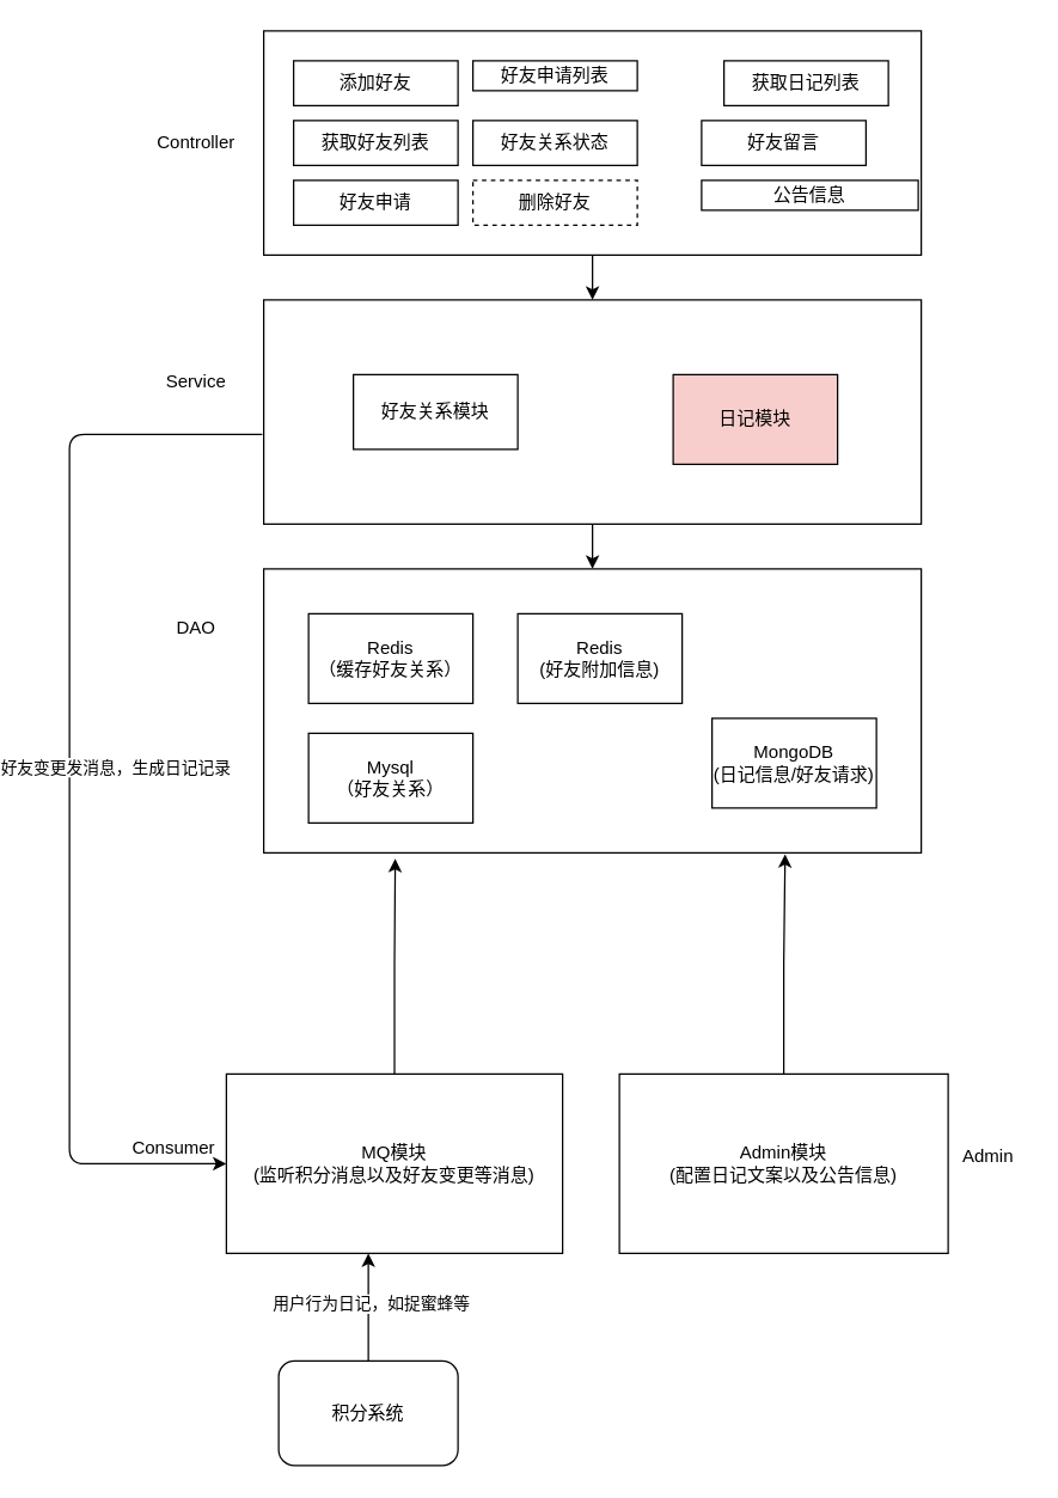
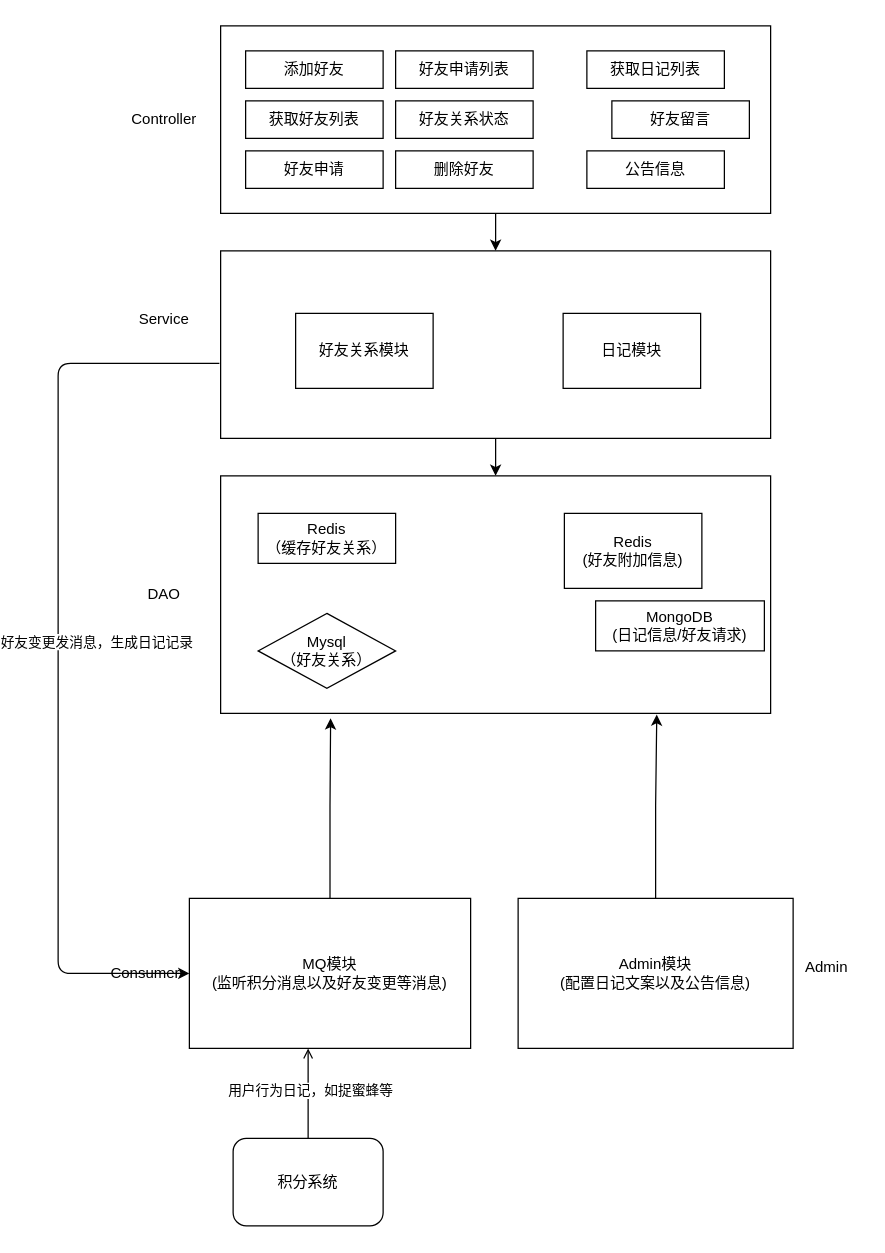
  <mxCell id="0" />
  <mxCell id="1" parent="0" />
  <mxCell id="2" value="" style="rounded=0;whiteSpace=wrap;html=1;" vertex="1" parent="1"><mxGeometry x="150" y="380" width="440" height="190" as="geometry" /></mxCell>
- <mxCell id="3" value="Mysql&lt;br&gt;（好友关系）" style="rounded=0;whiteSpace=wrap;html=1;" vertex="1" parent="1"><mxGeometry x="180" y="490" width="110" height="60" as="geometry" /></mxCell>
- <mxCell id="4" value="Redis&lt;br&gt;（缓存好友关系）" style="rounded=0;whiteSpace=wrap;html=1;" vertex="1" parent="1"><mxGeometry x="180" y="410" width="110" height="60" as="geometry" /></mxCell>
- <mxCell id="5" value="Redis&lt;br&gt;(好友附加信息)" style="rounded=0;whiteSpace=wrap;html=1;" vertex="1" parent="1"><mxGeometry x="320" y="410" width="110" height="60" as="geometry" /></mxCell>
- <mxCell id="6" value="MongoDB&lt;br&gt;(日记信息/好友请求)" style="rounded=0;whiteSpace=wrap;html=1;" vertex="1" parent="1"><mxGeometry x="450" y="480" width="110" height="60" as="geometry" /></mxCell>
+ <mxCell id="3" value="Mysql&lt;br&gt;（好友关系）" style="rhombus;whiteSpace=wrap;html=1;" vertex="1" parent="1"><mxGeometry x="180" y="490" width="110" height="60" as="geometry" /></mxCell>
+ <mxCell id="4" value="Redis&lt;br&gt;（缓存好友关系）" style="rounded=0;whiteSpace=wrap;html=1;" vertex="1" parent="1"><mxGeometry x="180" y="410" width="110" height="40" as="geometry" /></mxCell>
+ <mxCell id="5" value="Redis&lt;br&gt;(好友附加信息)" style="rounded=0;whiteSpace=wrap;html=1;" vertex="1" parent="1"><mxGeometry x="425" y="410" width="110" height="60" as="geometry" /></mxCell>
+ <mxCell id="6" value="MongoDB&lt;br&gt;(日记信息/好友请求)" style="rounded=0;whiteSpace=wrap;html=1;" vertex="1" parent="1"><mxGeometry x="450" y="480" width="135" height="40" as="geometry" /></mxCell>
  <mxCell id="7" style="edgeStyle=orthogonalEdgeStyle;rounded=0;orthogonalLoop=1;jettySize=auto;html=1;exitX=0.5;exitY=1;exitDx=0;exitDy=0;entryX=0.5;entryY=0;entryDx=0;entryDy=0;" edge="1" parent="1" source="8" target="2"><mxGeometry relative="1" as="geometry" /></mxCell>
  <mxCell id="8" value="" style="rounded=0;whiteSpace=wrap;html=1;" vertex="1" parent="1"><mxGeometry x="150" y="200" width="440" height="150" as="geometry" /></mxCell>
- <mxCell id="9" value="好友关系模块" style="rounded=0;whiteSpace=wrap;html=1;" vertex="1" parent="1"><mxGeometry x="210" y="250" width="110" height="50" as="geometry" /></mxCell>
- <mxCell id="10" value="日记模块" style="rounded=0;whiteSpace=wrap;html=1;fillColor=#f8cecc;" vertex="1" parent="1"><mxGeometry x="424" y="250" width="110" height="60" as="geometry" /></mxCell>
+ <mxCell id="9" value="好友关系模块" style="rounded=0;whiteSpace=wrap;html=1;" vertex="1" parent="1"><mxGeometry x="210" y="250" width="110" height="60" as="geometry" /></mxCell>
+ <mxCell id="10" value="日记模块" style="rounded=0;whiteSpace=wrap;html=1;" vertex="1" parent="1"><mxGeometry x="424" y="250" width="110" height="60" as="geometry" /></mxCell>
  <mxCell id="11" style="edgeStyle=orthogonalEdgeStyle;rounded=0;orthogonalLoop=1;jettySize=auto;html=1;exitX=0.5;exitY=1;exitDx=0;exitDy=0;entryX=0.5;entryY=0;entryDx=0;entryDy=0;" edge="1" parent="1" source="12" target="8"><mxGeometry relative="1" as="geometry" /></mxCell>
  <mxCell id="12" value="" style="rounded=0;whiteSpace=wrap;html=1;" vertex="1" parent="1"><mxGeometry x="150" y="20" width="440" height="150" as="geometry" /></mxCell>
  <mxCell id="13" value="获取好友列表" style="rounded=0;whiteSpace=wrap;html=1;" vertex="1" parent="1"><mxGeometry x="170" y="80" width="110" height="30" as="geometry" /></mxCell>
  <mxCell id="14" value="添加好友" style="rounded=0;whiteSpace=wrap;html=1;" vertex="1" parent="1"><mxGeometry x="170" y="40" width="110" height="30" as="geometry" /></mxCell>
  <mxCell id="15" value="好友申请" style="rounded=0;whiteSpace=wrap;html=1;" vertex="1" parent="1"><mxGeometry x="170" y="120" width="110" height="30" as="geometry" /></mxCell>
- <mxCell id="16" value="好友申请列表" style="rounded=0;whiteSpace=wrap;html=1;" vertex="1" parent="1"><mxGeometry x="290" y="40" width="110" height="20" as="geometry" /></mxCell>
+ <mxCell id="16" value="好友申请列表" style="rounded=0;whiteSpace=wrap;html=1;" vertex="1" parent="1"><mxGeometry x="290" y="40" width="110" height="30" as="geometry" /></mxCell>
  <mxCell id="17" value="好友关系状态" style="rounded=0;whiteSpace=wrap;html=1;" vertex="1" parent="1"><mxGeometry x="290" y="80" width="110" height="30" as="geometry" /></mxCell>
- <mxCell id="18" value="删除好友" style="rounded=0;whiteSpace=wrap;html=1;dashed=1;" vertex="1" parent="1"><mxGeometry x="290" y="120" width="110" height="30" as="geometry" /></mxCell>
- <mxCell id="19" value="获取日记列表" style="rounded=0;whiteSpace=wrap;html=1;" vertex="1" parent="1"><mxGeometry x="458" y="40" width="110" height="30" as="geometry" /></mxCell>
- <mxCell id="20" value="好友留言" style="rounded=0;whiteSpace=wrap;html=1;" vertex="1" parent="1"><mxGeometry x="443" y="80" width="110" height="30" as="geometry" /></mxCell>
- <mxCell id="21" value="公告信息" style="rounded=0;whiteSpace=wrap;html=1;" vertex="1" parent="1"><mxGeometry x="443" y="120" width="145" height="20" as="geometry" /></mxCell>
+ <mxCell id="18" value="删除好友" style="rounded=0;whiteSpace=wrap;html=1;" vertex="1" parent="1"><mxGeometry x="290" y="120" width="110" height="30" as="geometry" /></mxCell>
+ <mxCell id="19" value="获取日记列表" style="rounded=0;whiteSpace=wrap;html=1;" vertex="1" parent="1"><mxGeometry x="443" y="40" width="110" height="30" as="geometry" /></mxCell>
+ <mxCell id="20" value="好友留言" style="rounded=0;whiteSpace=wrap;html=1;" vertex="1" parent="1"><mxGeometry x="463" y="80" width="110" height="30" as="geometry" /></mxCell>
+ <mxCell id="21" value="公告信息" style="rounded=0;whiteSpace=wrap;html=1;" vertex="1" parent="1"><mxGeometry x="443" y="120" width="110" height="30" as="geometry" /></mxCell>
  <mxCell id="22" value="Controller" style="text;html=1;strokeColor=none;fillColor=none;align=center;verticalAlign=middle;whiteSpace=wrap;rounded=0;" vertex="1" parent="1"><mxGeometry x="70" y="70" width="70" height="50" as="geometry" /></mxCell>
  <mxCell id="23" value="Service" style="text;html=1;strokeColor=none;fillColor=none;align=center;verticalAlign=middle;whiteSpace=wrap;rounded=0;" vertex="1" parent="1"><mxGeometry x="70" y="230" width="70" height="50" as="geometry" /></mxCell>
- <mxCell id="24" value="DAO" style="text;html=1;strokeColor=none;fillColor=none;align=center;verticalAlign=middle;whiteSpace=wrap;rounded=0;" vertex="1" parent="1"><mxGeometry x="70" y="395" width="70" height="50" as="geometry" /></mxCell>
+ <mxCell id="24" value="DAO" style="text;html=1;strokeColor=none;fillColor=none;align=center;verticalAlign=middle;whiteSpace=wrap;rounded=0;" vertex="1" parent="1"><mxGeometry x="70" y="450" width="70" height="50" as="geometry" /></mxCell>
  <mxCell id="25" style="edgeStyle=orthogonalEdgeStyle;rounded=0;orthogonalLoop=1;jettySize=auto;html=1;entryX=0.2;entryY=1.021;entryDx=0;entryDy=0;entryPerimeter=0;" edge="1" parent="1" source="26" target="2"><mxGeometry relative="1" as="geometry" /></mxCell>
  <mxCell id="26" value="MQ模块&lt;br&gt;(监听积分消息以及好友变更等消息)" style="rounded=0;whiteSpace=wrap;html=1;" vertex="1" parent="1"><mxGeometry x="125" y="718" width="225" height="120" as="geometry" /></mxCell>
  <mxCell id="27" style="edgeStyle=orthogonalEdgeStyle;rounded=0;orthogonalLoop=1;jettySize=auto;html=1;exitX=0.5;exitY=0;exitDx=0;exitDy=0;entryX=0.793;entryY=1.005;entryDx=0;entryDy=0;entryPerimeter=0;" edge="1" parent="1" source="28" target="2"><mxGeometry relative="1" as="geometry" /></mxCell>
  <mxCell id="28" value="Admin模块&lt;br&gt;(配置日记文案以及公告信息)" style="rounded=0;whiteSpace=wrap;html=1;" vertex="1" parent="1"><mxGeometry x="388" y="718" width="220" height="120" as="geometry" /></mxCell>
- <mxCell id="29" value="Consumer" style="text;html=1;strokeColor=none;fillColor=none;align=center;verticalAlign=middle;whiteSpace=wrap;rounded=0;" vertex="1" parent="1"><mxGeometry x="70" y="758" width="40" height="20" as="geometry" /></mxCell>
+ <mxCell id="29" value="Consumer" style="text;html=1;strokeColor=none;fillColor=none;align=center;verticalAlign=middle;whiteSpace=wrap;rounded=0;" vertex="1" parent="1"><mxGeometry x="70" y="768" width="40" height="20" as="geometry" /></mxCell>
  <mxCell id="30" value="Admin" style="text;html=1;strokeColor=none;fillColor=none;align=center;verticalAlign=middle;whiteSpace=wrap;rounded=0;" vertex="1" parent="1"><mxGeometry x="610" y="758" width="50" height="30" as="geometry" /></mxCell>
  <mxCell id="31" value="" style="endArrow=classic;html=1;entryX=0;entryY=0.5;entryDx=0;entryDy=0;" edge="1" parent="1" target="26"><mxGeometry relative="1" as="geometry"><mxPoint x="149" y="290" as="sourcePoint" /><mxPoint x="10" y="250" as="targetPoint" /><Array as="points"><mxPoint x="20" y="290" /><mxPoint x="20" y="778" /></Array></mxGeometry></mxCell>
  <mxCell id="32" value="好友变更发消息，生成日记记录" style="edgeLabel;html=1;align=center;verticalAlign=middle;resizable=0;points=[];" vertex="1" connectable="0" parent="31"><mxGeometry x="-0.017" y="-4" relative="1" as="geometry"><mxPoint x="34" y="-4" as="offset" /></mxGeometry></mxCell>
- <mxCell id="33" value="" style="edgeStyle=orthogonalEdgeStyle;rounded=0;orthogonalLoop=1;jettySize=auto;html=1;" edge="1" parent="1" source="35" target="26"><mxGeometry relative="1" as="geometry"><Array as="points"><mxPoint x="220" y="840" /><mxPoint x="220" y="840" /></Array></mxGeometry></mxCell>
+ <mxCell id="33" value="" style="edgeStyle=orthogonalEdgeStyle;rounded=0;orthogonalLoop=1;jettySize=auto;html=1;endArrow=open;" edge="1" parent="1" source="35" target="26"><mxGeometry relative="1" as="geometry"><Array as="points"><mxPoint x="220" y="840" /><mxPoint x="220" y="840" /></Array></mxGeometry></mxCell>
  <mxCell id="34" value="用户行为日记，如捉蜜蜂等" style="edgeLabel;html=1;align=center;verticalAlign=middle;resizable=0;points=[];" vertex="1" connectable="0" parent="33"><mxGeometry x="0.083" y="-1" relative="1" as="geometry"><mxPoint as="offset" /></mxGeometry></mxCell>
  <mxCell id="35" value="积分系统" style="rounded=1;whiteSpace=wrap;html=1;" vertex="1" parent="1"><mxGeometry x="160" y="910" width="120" height="70" as="geometry" /></mxCell>
